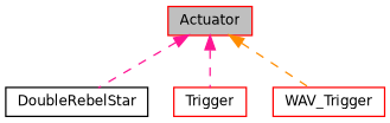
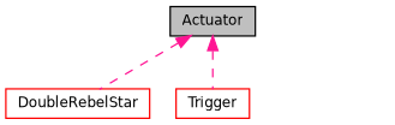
  digraph {
    node [color=black fillcolor=white fontname=Helvetica fontsize=10 shape=record style=filled]
    edge [color=deeppink dir=back fontname=Helvetica fontsize=10 labelfontname=Helvetica labelfontsize=10 style=dashed]
-   n1 [color=red fillcolor=grey75 fontcolor=black height=0.2 label=Actuator width=0.4]
-   n2 [height=0.2 label=DoubleRebelStar width=0.4]
+   n1 [fillcolor=grey75 fontcolor=black height=0.2 label=Actuator width=0.4]
+   n2 [color=red height=0.2 label=DoubleRebelStar width=0.4]
    n3 [color=red height=0.2 label=Trigger width=0.4]
-   n4 [color=red height=0.2 label=WAV_Trigger width=0.4]
    n1 -> n2
    n1 -> n3
-   n1 -> n4 [color=darkorange]
  }
